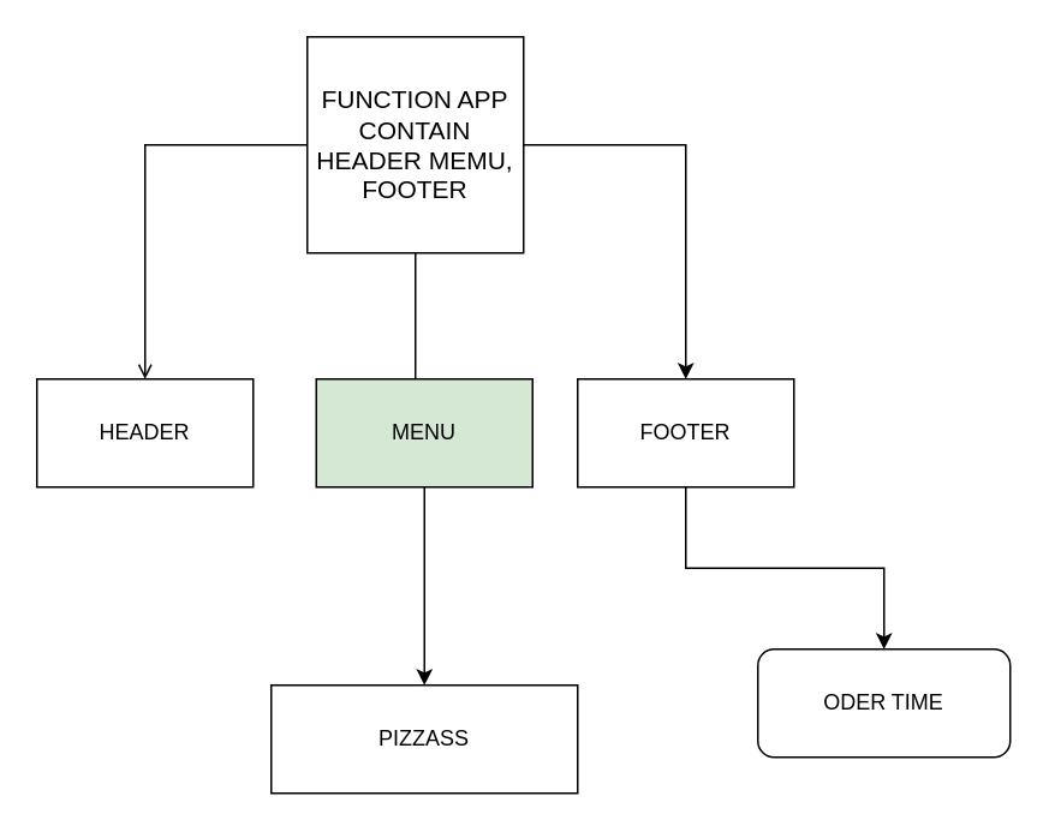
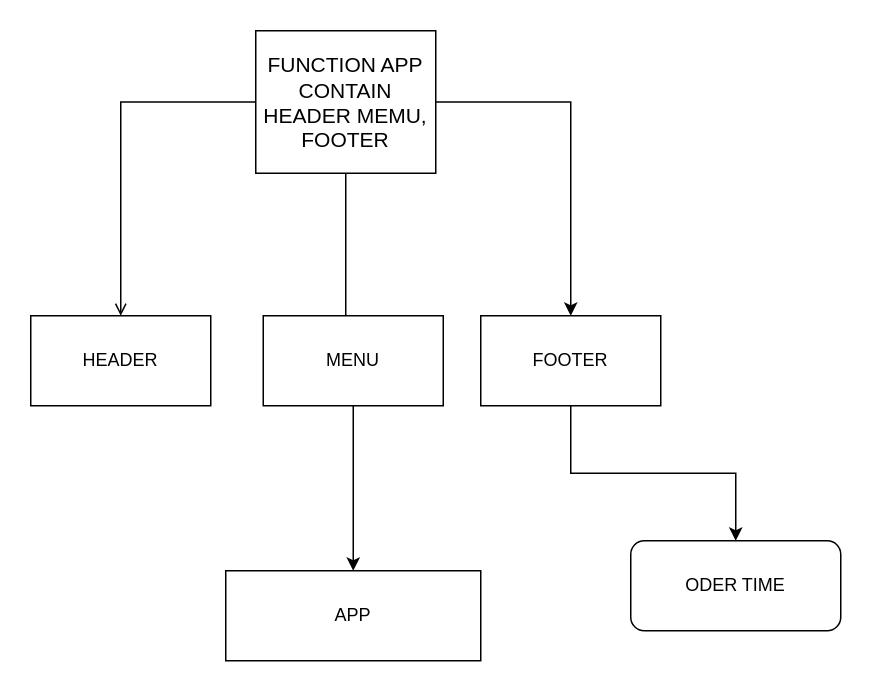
  <mxCell id="0" />
  <mxCell id="1" parent="0" />
  <mxCell id="2" style="edgeStyle=orthogonalEdgeStyle;rounded=0;orthogonalLoop=1;jettySize=auto;html=1;" edge="1" parent="1" source="5"><mxGeometry relative="1" as="geometry"><mxPoint x="230" y="220" as="targetPoint" /></mxGeometry></mxCell>
  <mxCell id="3" style="edgeStyle=orthogonalEdgeStyle;rounded=0;orthogonalLoop=1;jettySize=auto;html=1;entryX=0.5;entryY=0;entryDx=0;entryDy=0;endArrow=open;" edge="1" parent="1" source="5" target="6"><mxGeometry relative="1" as="geometry" /></mxCell>
  <mxCell id="4" style="edgeStyle=orthogonalEdgeStyle;rounded=0;orthogonalLoop=1;jettySize=auto;html=1;entryX=0.5;entryY=0;entryDx=0;entryDy=0;" edge="1" parent="1" source="5" target="10"><mxGeometry relative="1" as="geometry"><mxPoint x="380" y="80" as="targetPoint" /></mxGeometry></mxCell>
- <mxCell id="5" value="&lt;span style=&quot;font-size: 14px;&quot;&gt;FUNCTION APP CONTAIN HEADER MEMU, FOOTER&lt;/span&gt;" style="whiteSpace=wrap;html=1;aspect=fixed;" vertex="1" parent="1"><mxGeometry x="170" y="20" width="120" height="120" as="geometry" /></mxCell>
+ <mxCell id="5" value="&lt;span style=&quot;font-size: 14px;&quot;&gt;FUNCTION APP CONTAIN HEADER MEMU, FOOTER&lt;/span&gt;" style="whiteSpace=wrap;html=1;aspect=fixed;" vertex="1" parent="1"><mxGeometry x="170" y="20" width="120" height="95" as="geometry" /></mxCell>
  <mxCell id="6" value="HEADER" style="rounded=0;whiteSpace=wrap;html=1;" vertex="1" parent="1"><mxGeometry x="20" y="210" width="120" height="60" as="geometry" /></mxCell>
  <mxCell id="7" style="edgeStyle=orthogonalEdgeStyle;rounded=0;orthogonalLoop=1;jettySize=auto;html=1;" edge="1" parent="1" source="8"><mxGeometry relative="1" as="geometry"><mxPoint x="235" y="380" as="targetPoint" /></mxGeometry></mxCell>
- <mxCell id="8" value="MENU" style="rounded=0;whiteSpace=wrap;html=1;fillColor=#d5e8d4;" vertex="1" parent="1"><mxGeometry x="175" y="210" width="120" height="60" as="geometry" /></mxCell>
+ <mxCell id="8" value="MENU" style="rounded=0;whiteSpace=wrap;html=1;" vertex="1" parent="1"><mxGeometry x="175" y="210" width="120" height="60" as="geometry" /></mxCell>
  <mxCell id="9" style="edgeStyle=orthogonalEdgeStyle;rounded=0;orthogonalLoop=1;jettySize=auto;html=1;" edge="1" parent="1" source="10" target="12"><mxGeometry relative="1" as="geometry"><mxPoint x="510" y="360" as="targetPoint" /></mxGeometry></mxCell>
  <mxCell id="10" value="FOOTER" style="rounded=0;whiteSpace=wrap;html=1;" vertex="1" parent="1"><mxGeometry x="320" y="210" width="120" height="60" as="geometry" /></mxCell>
- <mxCell id="11" value="PIZZASS" style="rounded=0;whiteSpace=wrap;html=1;" vertex="1" parent="1"><mxGeometry x="150" y="380" width="170" height="60" as="geometry" /></mxCell>
+ <mxCell id="11" value="APP" style="rounded=0;whiteSpace=wrap;html=1;" vertex="1" parent="1"><mxGeometry x="150" y="380" width="170" height="60" as="geometry" /></mxCell>
  <mxCell id="12" value="ODER TIME" style="rounded=1;whiteSpace=wrap;html=1;" vertex="1" parent="1"><mxGeometry x="420" y="360" width="140" height="60" as="geometry" /></mxCell>
